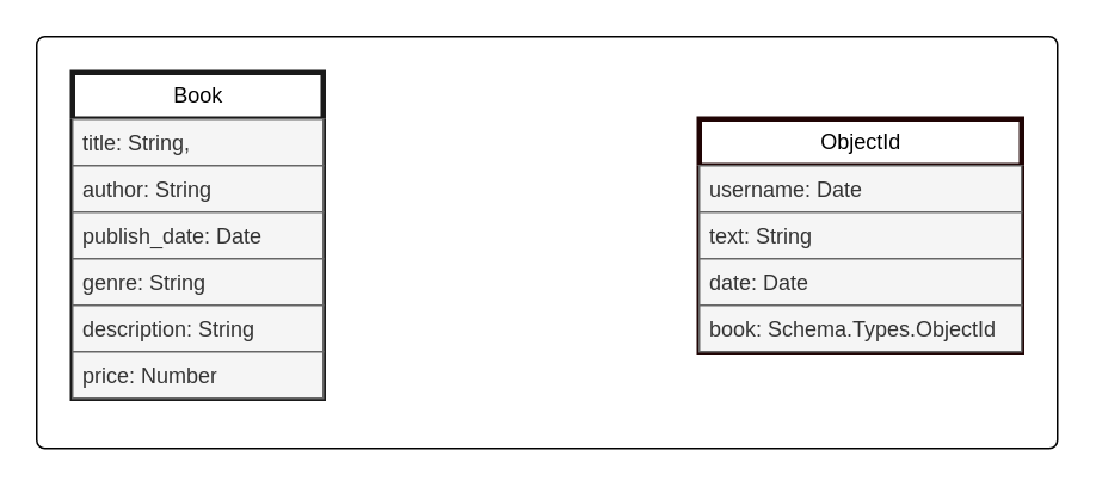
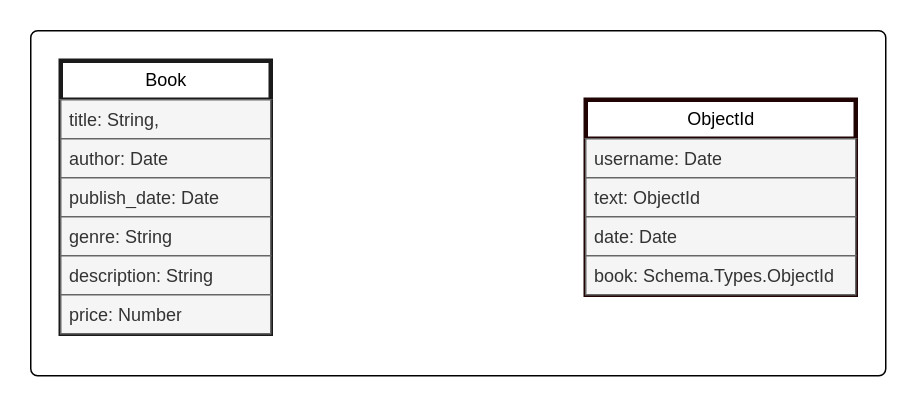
  <mxCell id="0" />
  <mxCell id="1" parent="0" />
  <mxCell id="2" value="" style="rounded=1;whiteSpace=wrap;html=1;fillColor=#FFFFFF;arcSize=2;" vertex="1" parent="1"><mxGeometry x="20" y="20" width="570" height="230" as="geometry" /></mxCell>
  <mxCell id="3" value="Book" style="swimlane;fontStyle=0;childLayout=stackLayout;horizontal=1;startSize=26;horizontalStack=0;resizeParent=1;resizeParentMax=0;resizeLast=0;collapsible=1;marginBottom=0;html=1;strokeColor=#1A1A1A;strokeWidth=3;" parent="1" vertex="1"><mxGeometry x="40" y="40" width="140" height="182" as="geometry" /></mxCell>
  <mxCell id="4" value="title: String," style="text;align=left;verticalAlign=top;spacingLeft=4;spacingRight=4;overflow=hidden;rotatable=0;points=[[0,0.5],[1,0.5]];portConstraint=eastwest;whiteSpace=wrap;html=1;fillColor=#f5f5f5;fontColor=#333333;strokeColor=#666666;" parent="3" vertex="1"><mxGeometry y="26" width="140" height="26" as="geometry" /></mxCell>
- <mxCell id="5" value="author: String" style="text;align=left;verticalAlign=top;spacingLeft=4;spacingRight=4;overflow=hidden;rotatable=0;points=[[0,0.5],[1,0.5]];portConstraint=eastwest;whiteSpace=wrap;html=1;fillColor=#f5f5f5;fontColor=#333333;strokeColor=#666666;" parent="3" vertex="1"><mxGeometry y="52" width="140" height="26" as="geometry" /></mxCell>
+ <mxCell id="5" value="author: Date" style="text;align=left;verticalAlign=top;spacingLeft=4;spacingRight=4;overflow=hidden;rotatable=0;points=[[0,0.5],[1,0.5]];portConstraint=eastwest;whiteSpace=wrap;html=1;fillColor=#f5f5f5;fontColor=#333333;strokeColor=#666666;" parent="3" vertex="1"><mxGeometry y="52" width="140" height="26" as="geometry" /></mxCell>
  <mxCell id="6" value="publish_date: Date" style="text;align=left;verticalAlign=top;spacingLeft=4;spacingRight=4;overflow=hidden;rotatable=0;points=[[0,0.5],[1,0.5]];portConstraint=eastwest;whiteSpace=wrap;html=1;fillColor=#f5f5f5;fontColor=#333333;strokeColor=#666666;" parent="3" vertex="1"><mxGeometry y="78" width="140" height="26" as="geometry" /></mxCell>
  <mxCell id="7" value="genre: String" style="text;align=left;verticalAlign=top;spacingLeft=4;spacingRight=4;overflow=hidden;rotatable=0;points=[[0,0.5],[1,0.5]];portConstraint=eastwest;whiteSpace=wrap;html=1;fillColor=#f5f5f5;fontColor=#333333;strokeColor=#666666;" parent="3" vertex="1"><mxGeometry y="104" width="140" height="26" as="geometry" /></mxCell>
  <mxCell id="8" value="description: String" style="text;align=left;verticalAlign=top;spacingLeft=4;spacingRight=4;overflow=hidden;rotatable=0;points=[[0,0.5],[1,0.5]];portConstraint=eastwest;whiteSpace=wrap;html=1;fillColor=#f5f5f5;fontColor=#333333;strokeColor=#666666;" parent="3" vertex="1"><mxGeometry y="130" width="140" height="26" as="geometry" /></mxCell>
  <mxCell id="9" value="price: Number" style="text;align=left;verticalAlign=top;spacingLeft=4;spacingRight=4;overflow=hidden;rotatable=0;points=[[0,0.5],[1,0.5]];portConstraint=eastwest;whiteSpace=wrap;html=1;fillColor=#f5f5f5;fontColor=#333333;strokeColor=#666666;" parent="3" vertex="1"><mxGeometry y="156" width="140" height="26" as="geometry" /></mxCell>
  <mxCell id="10" value="ObjectId" style="swimlane;fontStyle=0;childLayout=stackLayout;horizontal=1;startSize=26;horizontalStack=0;resizeParent=1;resizeParentMax=0;resizeLast=0;collapsible=1;marginBottom=0;html=1;strokeWidth=3;strokeColor=#200404;" parent="1" vertex="1"><mxGeometry x="390" y="66" width="180" height="130" as="geometry" /></mxCell>
  <mxCell id="11" value="username: Date" style="text;align=left;verticalAlign=top;spacingLeft=4;spacingRight=4;overflow=hidden;rotatable=0;points=[[0,0.5],[1,0.5]];portConstraint=eastwest;whiteSpace=wrap;html=1;fillColor=#f5f5f5;fontColor=#333333;strokeColor=#666666;" parent="10" vertex="1"><mxGeometry y="26" width="180" height="26" as="geometry" /></mxCell>
- <mxCell id="12" value="text: String" style="text;align=left;verticalAlign=top;spacingLeft=4;spacingRight=4;overflow=hidden;rotatable=0;points=[[0,0.5],[1,0.5]];portConstraint=eastwest;whiteSpace=wrap;html=1;fillColor=#f5f5f5;fontColor=#333333;strokeColor=#666666;" parent="10" vertex="1"><mxGeometry y="52" width="180" height="26" as="geometry" /></mxCell>
+ <mxCell id="12" value="text: ObjectId" style="text;align=left;verticalAlign=top;spacingLeft=4;spacingRight=4;overflow=hidden;rotatable=0;points=[[0,0.5],[1,0.5]];portConstraint=eastwest;whiteSpace=wrap;html=1;fillColor=#f5f5f5;fontColor=#333333;strokeColor=#666666;" parent="10" vertex="1"><mxGeometry y="52" width="180" height="26" as="geometry" /></mxCell>
  <mxCell id="13" value="date: Date" style="text;align=left;verticalAlign=top;spacingLeft=4;spacingRight=4;overflow=hidden;rotatable=0;points=[[0,0.5],[1,0.5]];portConstraint=eastwest;whiteSpace=wrap;html=1;fillColor=#f5f5f5;fontColor=#333333;strokeColor=#666666;" parent="10" vertex="1"><mxGeometry y="78" width="180" height="26" as="geometry" /></mxCell>
  <mxCell id="14" value="book: Schema.Types.ObjectId" style="text;align=left;verticalAlign=top;spacingLeft=4;spacingRight=4;overflow=hidden;rotatable=0;points=[[0,0.5],[1,0.5]];portConstraint=eastwest;whiteSpace=wrap;html=1;fillColor=#f5f5f5;fontColor=#333333;strokeColor=#666666;" parent="10" vertex="1"><mxGeometry y="104" width="180" height="26" as="geometry" /></mxCell>
